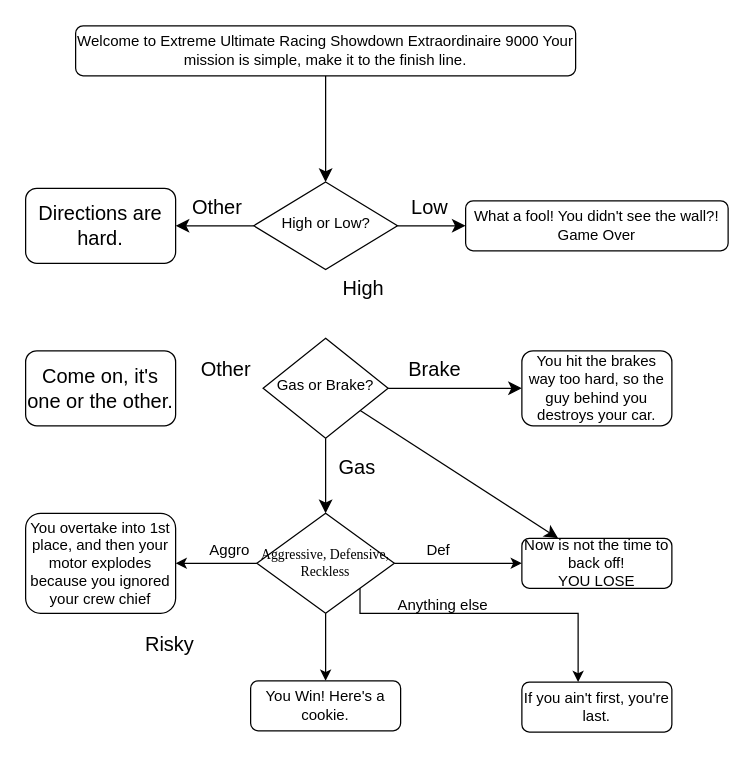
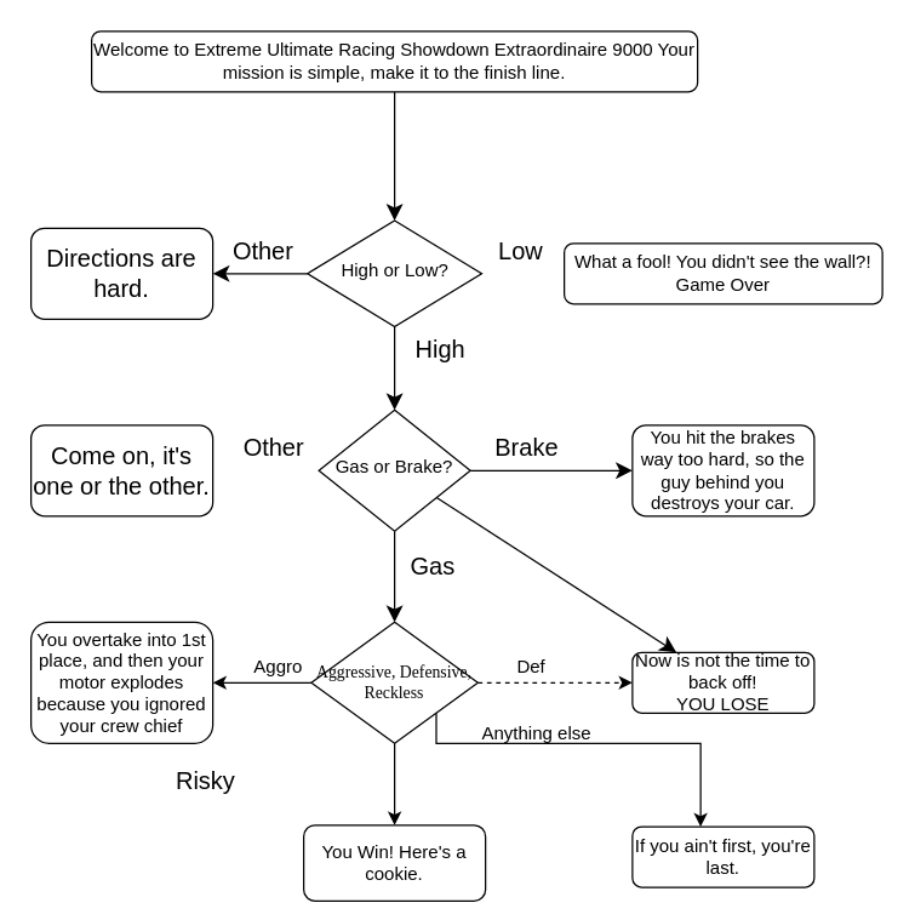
  <mxCell id="0" />
  <mxCell id="1" parent="0" />
  <mxCell id="2" value="" style="edgeStyle=none;curved=1;rounded=0;orthogonalLoop=1;jettySize=auto;html=1;fontSize=12;startSize=8;endSize=8;" edge="1" parent="1" source="3" target="7"><mxGeometry relative="1" as="geometry" /></mxCell>
  <mxCell id="3" value="Welcome to Extreme Ultimate Racing Showdown Extraordinaire 9000 Your mission is simple, make it to the finish line." style="rounded=1;whiteSpace=wrap;html=1;fontSize=12;glass=0;strokeWidth=1;shadow=0;" parent="1" vertex="1"><mxGeometry x="60" y="20" width="400" height="40" as="geometry" /></mxCell>
- <mxCell id="4" value="" style="edgeStyle=none;curved=1;rounded=0;orthogonalLoop=1;jettySize=auto;html=1;fontSize=12;startSize=8;endSize=8;" edge="1" parent="1" source="7" target="8"><mxGeometry relative="1" as="geometry" /></mxCell>
+ <mxCell id="5" value="" style="edgeStyle=none;curved=1;rounded=0;orthogonalLoop=1;jettySize=auto;html=1;fontSize=12;startSize=8;endSize=8;" edge="1" parent="1" source="7" target="12"><mxGeometry relative="1" as="geometry" /></mxCell>
  <mxCell id="6" value="" style="edgeStyle=none;curved=1;rounded=0;orthogonalLoop=1;jettySize=auto;html=1;fontSize=12;startSize=8;endSize=8;" edge="1" parent="1" source="7" target="31"><mxGeometry relative="1" as="geometry" /></mxCell>
  <mxCell id="7" value="High or Low?" style="rhombus;whiteSpace=wrap;html=1;shadow=0;fontFamily=Helvetica;fontSize=12;align=center;strokeWidth=1;spacing=6;spacingTop=-4;" parent="1" vertex="1"><mxGeometry x="202.5" y="145" width="115" height="70" as="geometry" /></mxCell>
  <mxCell id="8" value="What a fool! You didn't see the wall?!&lt;br&gt;Game Over" style="rounded=1;whiteSpace=wrap;html=1;fontSize=12;glass=0;strokeWidth=1;shadow=0;" parent="1" vertex="1"><mxGeometry x="372" y="160" width="210" height="40" as="geometry" /></mxCell>
  <mxCell id="9" value="" style="edgeStyle=none;curved=1;rounded=0;orthogonalLoop=1;jettySize=auto;html=1;fontSize=12;startSize=8;endSize=8;" edge="1" parent="1" source="12" target="13"><mxGeometry relative="1" as="geometry" /></mxCell>
  <mxCell id="10" value="" style="edgeStyle=none;curved=1;rounded=0;orthogonalLoop=1;jettySize=auto;html=1;fontSize=12;startSize=8;endSize=8;entryX=0.5;entryY=0;entryDx=0;entryDy=0;" edge="1" parent="1" source="12" target="18"><mxGeometry relative="1" as="geometry"><mxPoint x="300" y="390" as="targetPoint" /></mxGeometry></mxCell>
  <mxCell id="11" value="" style="edgeStyle=none;curved=1;rounded=0;orthogonalLoop=1;jettySize=auto;html=1;fontSize=12;startSize=8;endSize=8;" edge="1" parent="1" source="12" target="19"><mxGeometry relative="1" as="geometry" /></mxCell>
  <mxCell id="12" value="Gas or Brake?" style="rhombus;whiteSpace=wrap;html=1;shadow=0;fontFamily=Helvetica;fontSize=12;align=center;strokeWidth=1;spacing=6;spacingTop=-4;" parent="1" vertex="1"><mxGeometry x="210" y="270" width="100" height="80" as="geometry" /></mxCell>
  <mxCell id="13" value="You hit the brakes way too hard, so the guy behind you destroys your car." style="rounded=1;whiteSpace=wrap;html=1;fontSize=12;glass=0;strokeWidth=1;shadow=0;" parent="1" vertex="1"><mxGeometry x="417" y="280" width="120" height="60" as="geometry" /></mxCell>
- <mxCell id="14" style="edgeStyle=orthogonalEdgeStyle;rounded=0;orthogonalLoop=1;jettySize=auto;html=1;" parent="1" source="18" target="19" edge="1"><mxGeometry relative="1" as="geometry" /></mxCell>
+ <mxCell id="14" style="edgeStyle=orthogonalEdgeStyle;rounded=0;orthogonalLoop=1;jettySize=auto;html=1;dashed=1;" parent="1" source="18" target="19" edge="1"><mxGeometry relative="1" as="geometry" /></mxCell>
  <mxCell id="15" style="edgeStyle=orthogonalEdgeStyle;rounded=0;orthogonalLoop=1;jettySize=auto;html=1;" parent="1" source="18" target="21" edge="1"><mxGeometry relative="1" as="geometry" /></mxCell>
  <mxCell id="16" style="edgeStyle=orthogonalEdgeStyle;rounded=0;orthogonalLoop=1;jettySize=auto;html=1;entryX=1;entryY=0.5;entryDx=0;entryDy=0;" parent="1" source="18" target="20" edge="1"><mxGeometry relative="1" as="geometry" /></mxCell>
  <mxCell id="17" style="edgeStyle=orthogonalEdgeStyle;rounded=0;orthogonalLoop=1;jettySize=auto;html=1;exitX=1;exitY=1;exitDx=0;exitDy=0;" parent="1" source="18" target="24" edge="1"><mxGeometry relative="1" as="geometry"><Array as="points"><mxPoint x="288" y="490" /><mxPoint x="462" y="490" /></Array></mxGeometry></mxCell>
  <mxCell id="18" value="&lt;div style=&quot;font-size: 11px;&quot;&gt;Aggressive, Defensive,&lt;/div&gt;&lt;div style=&quot;font-size: 11px;&quot;&gt;Reckless&lt;br style=&quot;font-size: 11px;&quot;&gt;&lt;/div&gt;" style="rhombus;whiteSpace=wrap;html=1;fontSize=11;fontFamily=Verdana;spacing=2;spacingLeft=0;spacingBottom=0;spacingRight=0;spacingTop=0;horizontal=1;" parent="1" vertex="1"><mxGeometry x="205" y="410" width="110" height="80" as="geometry" /></mxCell>
  <mxCell id="19" value="&lt;div&gt;Now is not the time to back off!&lt;/div&gt;&lt;div&gt;YOU LOSE&lt;br&gt;&lt;/div&gt;" style="rounded=1;whiteSpace=wrap;html=1;fontSize=12;glass=0;strokeWidth=1;shadow=0;" parent="1" vertex="1"><mxGeometry x="417" y="430" width="120" height="40" as="geometry" /></mxCell>
  <mxCell id="20" value="You overtake into 1st place, and then your motor explodes because you ignored your crew chief" style="rounded=1;whiteSpace=wrap;html=1;fontSize=12;glass=0;strokeWidth=1;shadow=0;" parent="1" vertex="1"><mxGeometry x="20" y="410" width="120" height="80" as="geometry" /></mxCell>
- <mxCell id="21" value="You Win! Here's a cookie." style="rounded=1;whiteSpace=wrap;html=1;fontSize=12;glass=0;strokeWidth=1;shadow=0;" parent="1" vertex="1"><mxGeometry x="200" y="544" width="120" height="40" as="geometry" /></mxCell>
+ <mxCell id="21" value="You Win! Here's a cookie." style="rounded=1;whiteSpace=wrap;html=1;fontSize=12;glass=0;strokeWidth=1;shadow=0;" parent="1" vertex="1"><mxGeometry x="200" y="544" width="120" height="50" as="geometry" /></mxCell>
  <mxCell id="22" value="&lt;div&gt;Def&lt;/div&gt;" style="text;html=1;align=center;verticalAlign=middle;resizable=0;points=[];autosize=1;" parent="1" vertex="1"><mxGeometry x="330" y="425" width="40" height="30" as="geometry" /></mxCell>
  <mxCell id="23" value="&lt;div&gt;Aggro&lt;/div&gt;" style="text;html=1;align=center;verticalAlign=middle;resizable=0;points=[];autosize=1;" parent="1" vertex="1"><mxGeometry x="152.5" y="425" width="60" height="30" as="geometry" /></mxCell>
  <mxCell id="24" value="If you ain't first, you're last." style="rounded=1;whiteSpace=wrap;html=1;fontSize=12;glass=0;strokeWidth=1;shadow=0;" parent="1" vertex="1"><mxGeometry x="417" y="545" width="120" height="40" as="geometry" /></mxCell>
  <mxCell id="25" value="Anything else" style="text;html=1;" parent="1" vertex="1"><mxGeometry x="316" y="470" width="50" height="30" as="geometry" /></mxCell>
  <mxCell id="26" value="&lt;div&gt;Low&lt;/div&gt;" style="text;html=1;align=center;verticalAlign=middle;resizable=0;points=[];autosize=1;strokeColor=none;fillColor=none;fontSize=16;" vertex="1" parent="1"><mxGeometry x="317.5" y="150" width="50" height="30" as="geometry" /></mxCell>
  <mxCell id="27" value="High" style="text;html=1;align=center;verticalAlign=middle;resizable=0;points=[];autosize=1;strokeColor=none;fillColor=none;fontSize=16;" vertex="1" parent="1"><mxGeometry x="260" y="215" width="60" height="30" as="geometry" /></mxCell>
  <mxCell id="28" value="Brake" style="text;html=1;align=center;verticalAlign=middle;resizable=0;points=[];autosize=1;strokeColor=none;fillColor=none;fontSize=16;" vertex="1" parent="1"><mxGeometry x="312" y="280" width="70" height="30" as="geometry" /></mxCell>
  <mxCell id="29" value="Gas" style="text;html=1;align=center;verticalAlign=middle;resizable=0;points=[];autosize=1;strokeColor=none;fillColor=none;fontSize=16;" vertex="1" parent="1"><mxGeometry x="260" y="358" width="50" height="30" as="geometry" /></mxCell>
  <mxCell id="30" value="&lt;div&gt;Risky&lt;/div&gt;" style="text;html=1;align=center;verticalAlign=middle;resizable=0;points=[];autosize=1;strokeColor=none;fillColor=none;fontSize=16;" vertex="1" parent="1"><mxGeometry x="105" y="500" width="60" height="30" as="geometry" /></mxCell>
  <mxCell id="31" value="Directions are hard." style="rounded=1;whiteSpace=wrap;html=1;fontSize=16;" vertex="1" parent="1"><mxGeometry x="20" y="150" width="120" height="60" as="geometry" /></mxCell>
  <mxCell id="32" value="&lt;div&gt;Other&lt;/div&gt;" style="text;html=1;align=center;verticalAlign=middle;resizable=0;points=[];autosize=1;strokeColor=none;fillColor=none;fontSize=16;" vertex="1" parent="1"><mxGeometry x="142.5" y="150" width="60" height="30" as="geometry" /></mxCell>
  <mxCell id="33" value="Come on, it's one or the other." style="rounded=1;whiteSpace=wrap;html=1;fontSize=16;" vertex="1" parent="1"><mxGeometry x="20" y="280" width="120" height="60" as="geometry" /></mxCell>
  <mxCell id="34" value="Other" style="text;html=1;align=center;verticalAlign=middle;resizable=0;points=[];autosize=1;strokeColor=none;fillColor=none;fontSize=16;" vertex="1" parent="1"><mxGeometry x="150" y="280" width="60" height="30" as="geometry" /></mxCell>
